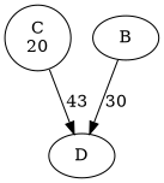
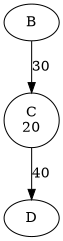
  digraph {
    "C\n20"
    D
    B
-   "C\n20" -> D [label=43]
-   B -> D [label=30]
+   "C\n20" -> D [label=40]
+   B -> "C\n20" [label=30]
  }
